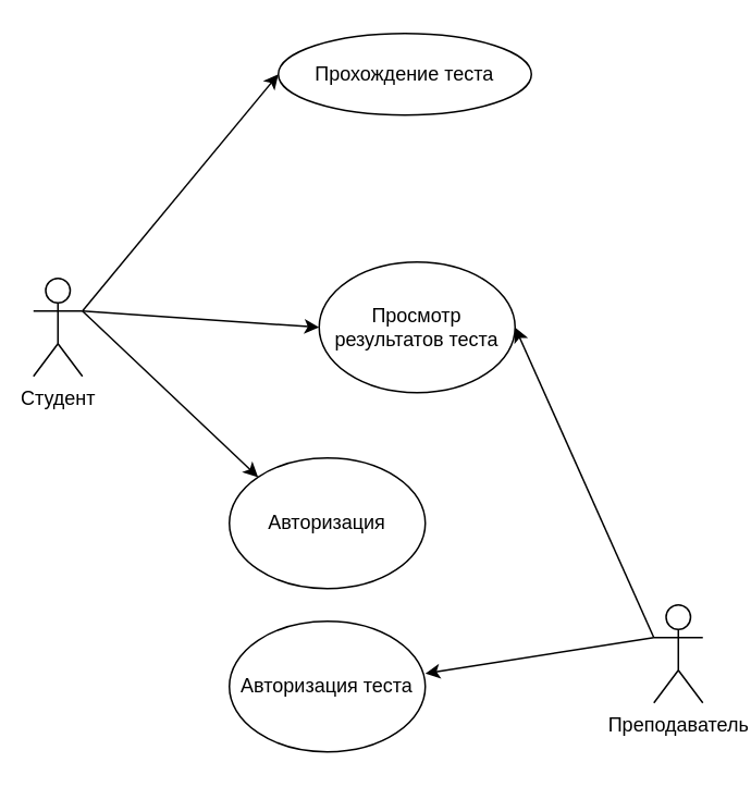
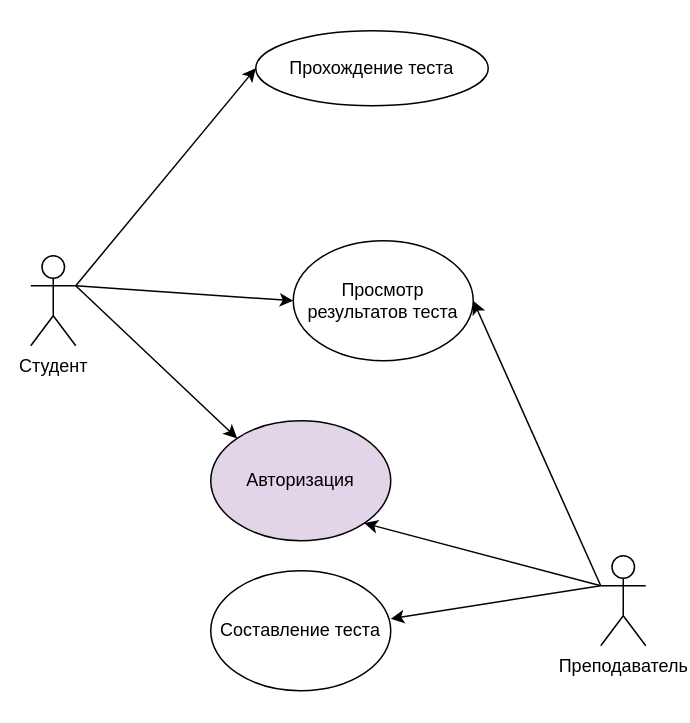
  <mxCell id="0" />
  <mxCell id="1" parent="0" />
  <mxCell id="2" value="Студент" style="shape=umlActor;verticalLabelPosition=bottom;verticalAlign=top;html=1;outlineConnect=0;" vertex="1" parent="1"><mxGeometry x="20" y="170" width="30" height="60" as="geometry" /></mxCell>
  <mxCell id="3" value="Преподаватель&lt;br&gt;" style="shape=umlActor;verticalLabelPosition=bottom;verticalAlign=top;html=1;outlineConnect=0;" vertex="1" parent="1"><mxGeometry x="400" y="370" width="30" height="60" as="geometry" /></mxCell>
- <mxCell id="4" value="Авторизация" style="ellipse;whiteSpace=wrap;html=1;" vertex="1" parent="1"><mxGeometry x="140" y="280" width="120" height="80" as="geometry" /></mxCell>
+ <mxCell id="4" value="Авторизация" style="ellipse;whiteSpace=wrap;html=1;fillColor=#e1d5e7;" vertex="1" parent="1"><mxGeometry x="140" y="280" width="120" height="80" as="geometry" /></mxCell>
+ <mxCell id="5" value="" style="endArrow=classic;html=1;exitX=0;exitY=0.333;exitDx=0;exitDy=0;exitPerimeter=0;entryX=1;entryY=1;entryDx=0;entryDy=0;" edge="1" parent="1" source="3" target="4"><mxGeometry width="50" height="50" relative="1" as="geometry"><mxPoint x="150" y="380" as="sourcePoint" /><mxPoint x="200" y="330" as="targetPoint" /></mxGeometry></mxCell>
  <mxCell id="6" value="" style="endArrow=classic;html=1;exitX=1;exitY=0.333;exitDx=0;exitDy=0;exitPerimeter=0;entryX=0;entryY=0;entryDx=0;entryDy=0;" edge="1" parent="1" source="2" target="4"><mxGeometry width="50" height="50" relative="1" as="geometry"><mxPoint x="150" y="380" as="sourcePoint" /><mxPoint x="200" y="330" as="targetPoint" /></mxGeometry></mxCell>
- <mxCell id="7" value="Авторизация теста" style="ellipse;whiteSpace=wrap;html=1;" vertex="1" parent="1"><mxGeometry x="140" y="380" width="120" height="80" as="geometry" /></mxCell>
+ <mxCell id="7" value="Составление теста" style="ellipse;whiteSpace=wrap;html=1;" vertex="1" parent="1"><mxGeometry x="140" y="380" width="120" height="80" as="geometry" /></mxCell>
  <mxCell id="8" value="" style="endArrow=classic;html=1;exitX=0;exitY=0.333;exitDx=0;exitDy=0;exitPerimeter=0;entryX=1;entryY=0.4;entryDx=0;entryDy=0;entryPerimeter=0;" edge="1" parent="1" source="3" target="7"><mxGeometry width="50" height="50" relative="1" as="geometry"><mxPoint x="200" y="380" as="sourcePoint" /><mxPoint x="250" y="330" as="targetPoint" /></mxGeometry></mxCell>
  <mxCell id="9" value="Прохождение теста" style="ellipse;whiteSpace=wrap;html=1;" vertex="1" parent="1"><mxGeometry x="170" y="20" width="155" height="50" as="geometry" /></mxCell>
  <mxCell id="10" value="" style="endArrow=classic;html=1;exitX=1;exitY=0.333;exitDx=0;exitDy=0;exitPerimeter=0;entryX=0;entryY=0.5;entryDx=0;entryDy=0;" edge="1" parent="1" source="2" target="9"><mxGeometry width="50" height="50" relative="1" as="geometry"><mxPoint x="200" y="380" as="sourcePoint" /><mxPoint x="250" y="330" as="targetPoint" /></mxGeometry></mxCell>
  <mxCell id="11" value="Просмотр результатов теста" style="ellipse;whiteSpace=wrap;html=1;" vertex="1" parent="1"><mxGeometry x="195" y="160" width="120" height="80" as="geometry" /></mxCell>
  <mxCell id="12" value="" style="endArrow=classic;html=1;entryX=0;entryY=0.5;entryDx=0;entryDy=0;" edge="1" parent="1" target="11"><mxGeometry width="50" height="50" relative="1" as="geometry"><mxPoint x="50" y="190" as="sourcePoint" /><mxPoint x="250" y="330" as="targetPoint" /></mxGeometry></mxCell>
  <mxCell id="13" value="" style="endArrow=classic;html=1;entryX=1;entryY=0.5;entryDx=0;entryDy=0;" edge="1" parent="1" target="11"><mxGeometry width="50" height="50" relative="1" as="geometry"><mxPoint x="400" y="390" as="sourcePoint" /><mxPoint x="250" y="330" as="targetPoint" /></mxGeometry></mxCell>
